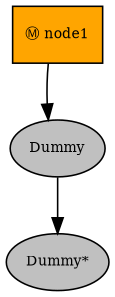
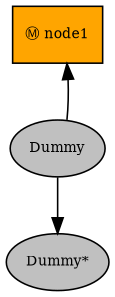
  digraph {
    fontname="times-roman"
    ordering=out
    node [fillcolor=gray fontcolor=black fontname="times-roman" fontsize=9 shape=ellipse style=filled]
    edge [fontname="times-roman"]
    n1 [fillcolor=orange label="Ⓜ node1" shape=box]
    n2 [label=Dummy]
    n3 [label="Dummy*"]
-   n1 -> n2
+   n2 -> n1
    n2 -> n3
  }
